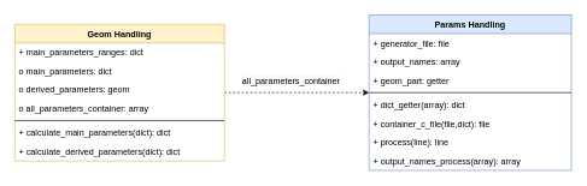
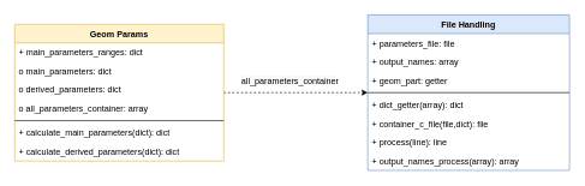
  <mxCell id="0" />
  <mxCell id="1" parent="0" />
  <mxCell id="2" style="edgeStyle=orthogonalEdgeStyle;rounded=0;orthogonalLoop=1;jettySize=auto;html=1;dashed=1;" parent="1" source="4" target="12" edge="1"><mxGeometry relative="1" as="geometry"><Array as="points"><mxPoint x="390" y="128" /><mxPoint x="390" y="128" /></Array></mxGeometry></mxCell>
  <mxCell id="3" value="&lt;span style=&quot;font-size: 12px ; text-align: left ; background-color: rgb(248 , 249 , 250)&quot;&gt;all_parameters_container&lt;/span&gt;" style="edgeLabel;html=1;align=center;verticalAlign=middle;resizable=0;points=[];" parent="2" vertex="1" connectable="0"><mxGeometry x="-0.314" y="-1" relative="1" as="geometry"><mxPoint x="22" y="-18" as="offset" /></mxGeometry></mxCell>
- <mxCell id="4" value="Geom Handling" style="swimlane;fontStyle=1;align=center;verticalAlign=top;childLayout=stackLayout;horizontal=1;startSize=26;horizontalStack=0;resizeParent=1;resizeParentMax=0;resizeLast=0;collapsible=1;marginBottom=0;fillColor=#fff2cc;strokeColor=#d6b656;" parent="1" vertex="1"><mxGeometry x="20" y="33" width="290" height="190" as="geometry" /></mxCell>
+ <mxCell id="4" value="Geom Params" style="swimlane;fontStyle=1;align=center;verticalAlign=top;childLayout=stackLayout;horizontal=1;startSize=26;horizontalStack=0;resizeParent=1;resizeParentMax=0;resizeLast=0;collapsible=1;marginBottom=0;fillColor=#fff2cc;strokeColor=#d6b656;" parent="1" vertex="1"><mxGeometry x="20" y="33" width="290" height="190" as="geometry" /></mxCell>
  <mxCell id="5" value="+ main_parameters_ranges: dict" style="text;strokeColor=none;fillColor=none;align=left;verticalAlign=top;spacingLeft=4;spacingRight=4;overflow=hidden;rotatable=0;points=[[0,0.5],[1,0.5]];portConstraint=eastwest;" parent="4" vertex="1"><mxGeometry y="26" width="290" height="26" as="geometry" /></mxCell>
  <mxCell id="6" value="o main_parameters: dict" style="text;strokeColor=none;fillColor=none;align=left;verticalAlign=top;spacingLeft=4;spacingRight=4;overflow=hidden;rotatable=0;points=[[0,0.5],[1,0.5]];portConstraint=eastwest;" parent="4" vertex="1"><mxGeometry y="52" width="290" height="26" as="geometry" /></mxCell>
- <mxCell id="7" value="o derived_parameters: geom" style="text;strokeColor=none;fillColor=none;align=left;verticalAlign=top;spacingLeft=4;spacingRight=4;overflow=hidden;rotatable=0;points=[[0,0.5],[1,0.5]];portConstraint=eastwest;" parent="4" vertex="1"><mxGeometry y="78" width="290" height="26" as="geometry" /></mxCell>
+ <mxCell id="7" value="o derived_parameters: dict" style="text;strokeColor=none;fillColor=none;align=left;verticalAlign=top;spacingLeft=4;spacingRight=4;overflow=hidden;rotatable=0;points=[[0,0.5],[1,0.5]];portConstraint=eastwest;" parent="4" vertex="1"><mxGeometry y="78" width="290" height="26" as="geometry" /></mxCell>
  <mxCell id="8" value="o all_parameters_container: array" style="text;strokeColor=none;fillColor=none;align=left;verticalAlign=top;spacingLeft=4;spacingRight=4;overflow=hidden;rotatable=0;points=[[0,0.5],[1,0.5]];portConstraint=eastwest;" parent="4" vertex="1"><mxGeometry y="104" width="290" height="26" as="geometry" /></mxCell>
  <mxCell id="9" value="" style="line;strokeWidth=1;fillColor=none;align=left;verticalAlign=middle;spacingTop=-1;spacingLeft=3;spacingRight=3;rotatable=0;labelPosition=right;points=[];portConstraint=eastwest;" parent="4" vertex="1"><mxGeometry y="130" width="290" height="8" as="geometry" /></mxCell>
  <mxCell id="10" value="+ calculate_main_parameters(dict): dict" style="text;strokeColor=none;fillColor=none;align=left;verticalAlign=top;spacingLeft=4;spacingRight=4;overflow=hidden;rotatable=0;points=[[0,0.5],[1,0.5]];portConstraint=eastwest;" parent="4" vertex="1"><mxGeometry y="138" width="290" height="26" as="geometry" /></mxCell>
  <mxCell id="11" value="+ calculate_derived_parameters(dict): dict" style="text;strokeColor=none;fillColor=none;align=left;verticalAlign=top;spacingLeft=4;spacingRight=4;overflow=hidden;rotatable=0;points=[[0,0.5],[1,0.5]];portConstraint=eastwest;" parent="4" vertex="1"><mxGeometry y="164" width="290" height="26" as="geometry" /></mxCell>
- <mxCell id="12" value="Params Handling" style="swimlane;fontStyle=1;align=center;verticalAlign=top;childLayout=stackLayout;horizontal=1;startSize=26;horizontalStack=0;resizeParent=1;resizeParentMax=0;resizeLast=0;collapsible=1;marginBottom=0;fillColor=#dae8fc;strokeColor=#6c8ebf;" parent="1" vertex="1"><mxGeometry x="510" y="20" width="280" height="216" as="geometry" /></mxCell>
- <mxCell id="13" value="+ generator_file: file" style="text;strokeColor=none;fillColor=none;align=left;verticalAlign=top;spacingLeft=4;spacingRight=4;overflow=hidden;rotatable=0;points=[[0,0.5],[1,0.5]];portConstraint=eastwest;" parent="12" vertex="1"><mxGeometry y="26" width="280" height="26" as="geometry" /></mxCell>
+ <mxCell id="12" value="File Handling" style="swimlane;fontStyle=1;align=center;verticalAlign=top;childLayout=stackLayout;horizontal=1;startSize=26;horizontalStack=0;resizeParent=1;resizeParentMax=0;resizeLast=0;collapsible=1;marginBottom=0;fillColor=#dae8fc;strokeColor=#6c8ebf;" parent="1" vertex="1"><mxGeometry x="510" y="20" width="280" height="216" as="geometry" /></mxCell>
+ <mxCell id="13" value="+ parameters_file: file" style="text;strokeColor=none;fillColor=none;align=left;verticalAlign=top;spacingLeft=4;spacingRight=4;overflow=hidden;rotatable=0;points=[[0,0.5],[1,0.5]];portConstraint=eastwest;" parent="12" vertex="1"><mxGeometry y="26" width="280" height="26" as="geometry" /></mxCell>
  <mxCell id="14" value="+ output_names: array" style="text;strokeColor=none;fillColor=none;align=left;verticalAlign=top;spacingLeft=4;spacingRight=4;overflow=hidden;rotatable=0;points=[[0,0.5],[1,0.5]];portConstraint=eastwest;" parent="12" vertex="1"><mxGeometry y="52" width="280" height="26" as="geometry" /></mxCell>
  <mxCell id="15" value="+ geom_part: getter" style="text;strokeColor=none;fillColor=none;align=left;verticalAlign=top;spacingLeft=4;spacingRight=4;overflow=hidden;rotatable=0;points=[[0,0.5],[1,0.5]];portConstraint=eastwest;" parent="12" vertex="1"><mxGeometry y="78" width="280" height="26" as="geometry" /></mxCell>
  <mxCell id="16" value="" style="line;strokeWidth=1;fillColor=none;align=left;verticalAlign=middle;spacingTop=-1;spacingLeft=3;spacingRight=3;rotatable=0;labelPosition=right;points=[];portConstraint=eastwest;" parent="12" vertex="1"><mxGeometry y="104" width="280" height="8" as="geometry" /></mxCell>
  <mxCell id="17" value="+ dict_getter(array): dict" style="text;strokeColor=none;fillColor=none;align=left;verticalAlign=top;spacingLeft=4;spacingRight=4;overflow=hidden;rotatable=0;points=[[0,0.5],[1,0.5]];portConstraint=eastwest;" parent="12" vertex="1"><mxGeometry y="112" width="280" height="26" as="geometry" /></mxCell>
  <mxCell id="18" value="+ container_c_file(file,dict): file" style="text;strokeColor=none;fillColor=none;align=left;verticalAlign=top;spacingLeft=4;spacingRight=4;overflow=hidden;rotatable=0;points=[[0,0.5],[1,0.5]];portConstraint=eastwest;" parent="12" vertex="1"><mxGeometry y="138" width="280" height="26" as="geometry" /></mxCell>
  <mxCell id="19" value="+ process(line): line" style="text;strokeColor=none;fillColor=none;align=left;verticalAlign=top;spacingLeft=4;spacingRight=4;overflow=hidden;rotatable=0;points=[[0,0.5],[1,0.5]];portConstraint=eastwest;" parent="12" vertex="1"><mxGeometry y="164" width="280" height="26" as="geometry" /></mxCell>
  <mxCell id="20" value="+ output_names_process(array): array" style="text;strokeColor=none;fillColor=none;align=left;verticalAlign=top;spacingLeft=4;spacingRight=4;overflow=hidden;rotatable=0;points=[[0,0.5],[1,0.5]];portConstraint=eastwest;" parent="12" vertex="1"><mxGeometry y="190" width="280" height="26" as="geometry" /></mxCell>
